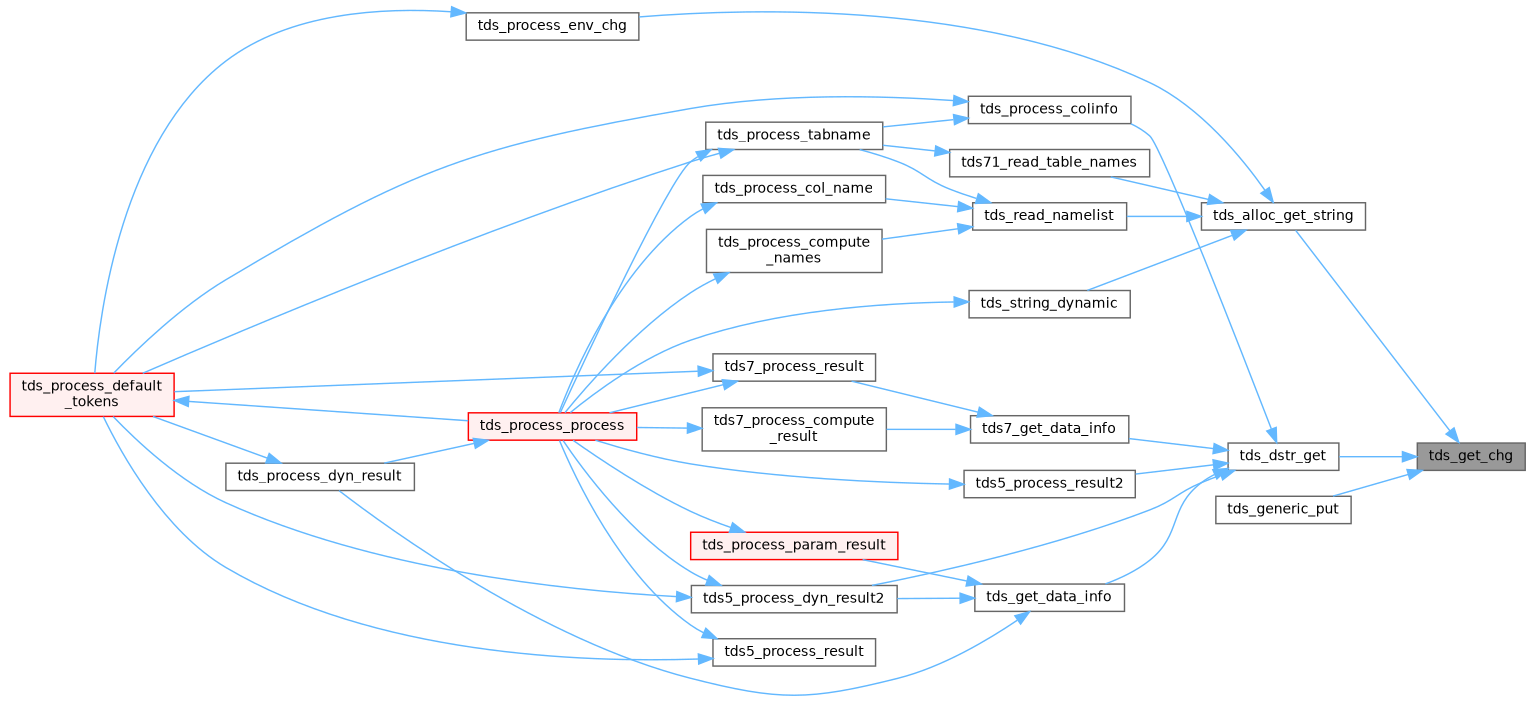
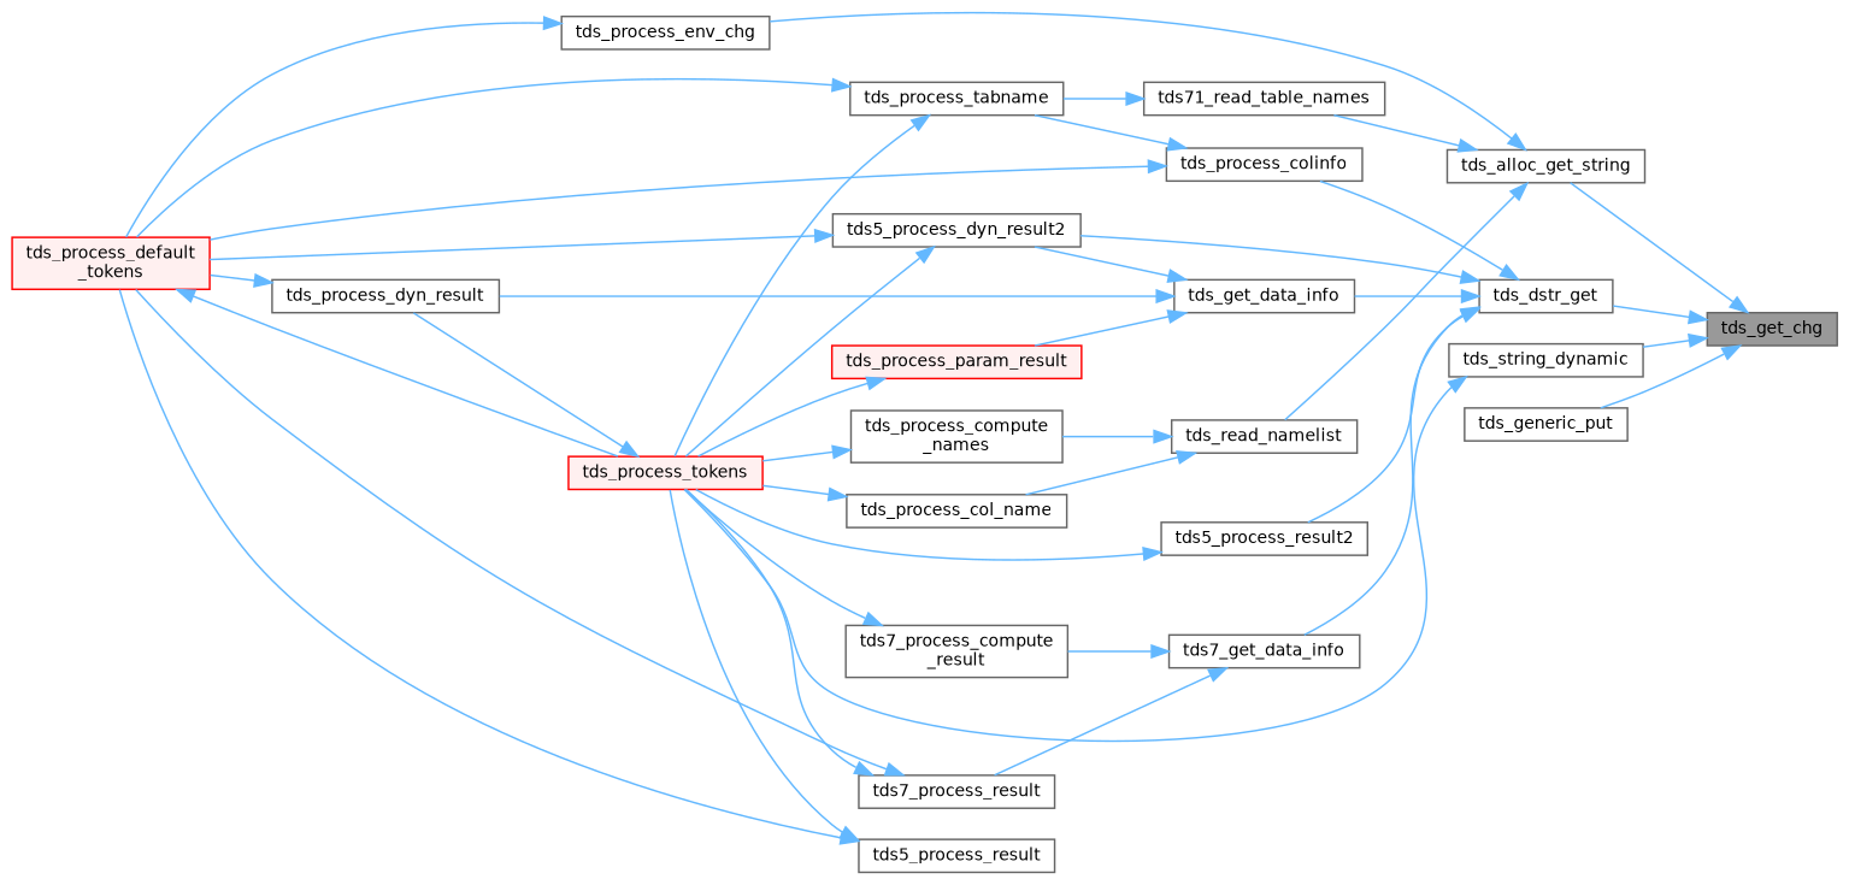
  digraph {
    rankdir=RL
    node [color=grey40 fillcolor=white fontname=Helvetica fontsize=10 shape=box style=filled]
    edge [color=steelblue1 dir=back fontname=Helvetica fontsize=10 labelfontname=Helvetica labelfontsize=10 style=solid]
    n1 [color=gray40 fillcolor=grey60 fontcolor=black height=0.2 label=tds_get_chg width=0.4]
    n2 [height=0.2 label=tds_alloc_get_string width=0.4]
    n3 [height=0.2 label=tds_dstr_get width=0.4]
    n4 [height=0.2 label=tds_generic_put width=0.4]
    n5 [height=0.2 label=tds_string_dynamic width=0.4]
    n6 [height=0.2 label=tds71_read_table_names width=0.4]
    n7 [height=0.2 label=tds_process_env_chg width=0.4]
    n8 [height=0.2 label=tds_read_namelist width=0.4]
    n9 [height=0.2 label=tds5_process_dyn_result2 width=0.4]
    n10 [height=0.2 label=tds5_process_result2 width=0.4]
    n11 [height=0.2 label=tds7_get_data_info width=0.4]
    n12 [height=0.2 label=tds_get_data_info width=0.4]
    n13 [height=0.2 label=tds_process_colinfo width=0.4]
-   n14 [color=red fillcolor="#FFF0F0" height=0.2 label=tds_process_process width=0.4]
+   n14 [color=red fillcolor="#FFF0F0" height=0.2 label=tds_process_tokens width=0.4]
    n15 [height=0.2 label=tds_process_tabname width=0.4]
    n16 [color=red fillcolor="#FFF0F0" height=0.2 label="tds_process_default\l_tokens" width=0.4]
    n17 [height=0.2 label=tds_process_col_name width=0.4]
    n18 [height=0.2 label="tds_process_compute\l_names" width=0.4]
    n19 [height=0.2 label=tds_process_dyn_result width=0.4]
    n20 [height=0.2 label="tds7_process_compute\l_result" width=0.4]
    n21 [height=0.2 label=tds7_process_result width=0.4]
    n22 [color=red fillcolor="#FFF0F0" height=0.2 label=tds_process_param_result width=0.4]
    n23 [height=0.2 label=tds5_process_result width=0.4]
    n1 -> n2
    n1 -> n3
    n1 -> n4
-   n2 -> n5
+   n1 -> n5
    n2 -> n6
    n2 -> n7
    n2 -> n8
    n3 -> n9
    n3 -> n10
    n3 -> n11
    n3 -> n12
    n3 -> n13
    n5 -> n14
    n6 -> n15
    n7 -> n16
-   n8 -> n15
    n8 -> n17
    n8 -> n18
    n9 -> n14
    n9 -> n16
    n10 -> n14
    n11 -> n20
    n11 -> n21
    n12 -> n9
    n12 -> n19
    n12 -> n22
    n13 -> n15
    n13 -> n16
    n14 -> n19
    n15 -> n14
    n15 -> n16
    n16 -> n14
    n17 -> n14
    n18 -> n14
    n19 -> n16
    n20 -> n14
    n21 -> n14
    n21 -> n16
    n22 -> n14
    n23 -> n14
    n23 -> n16
  }
